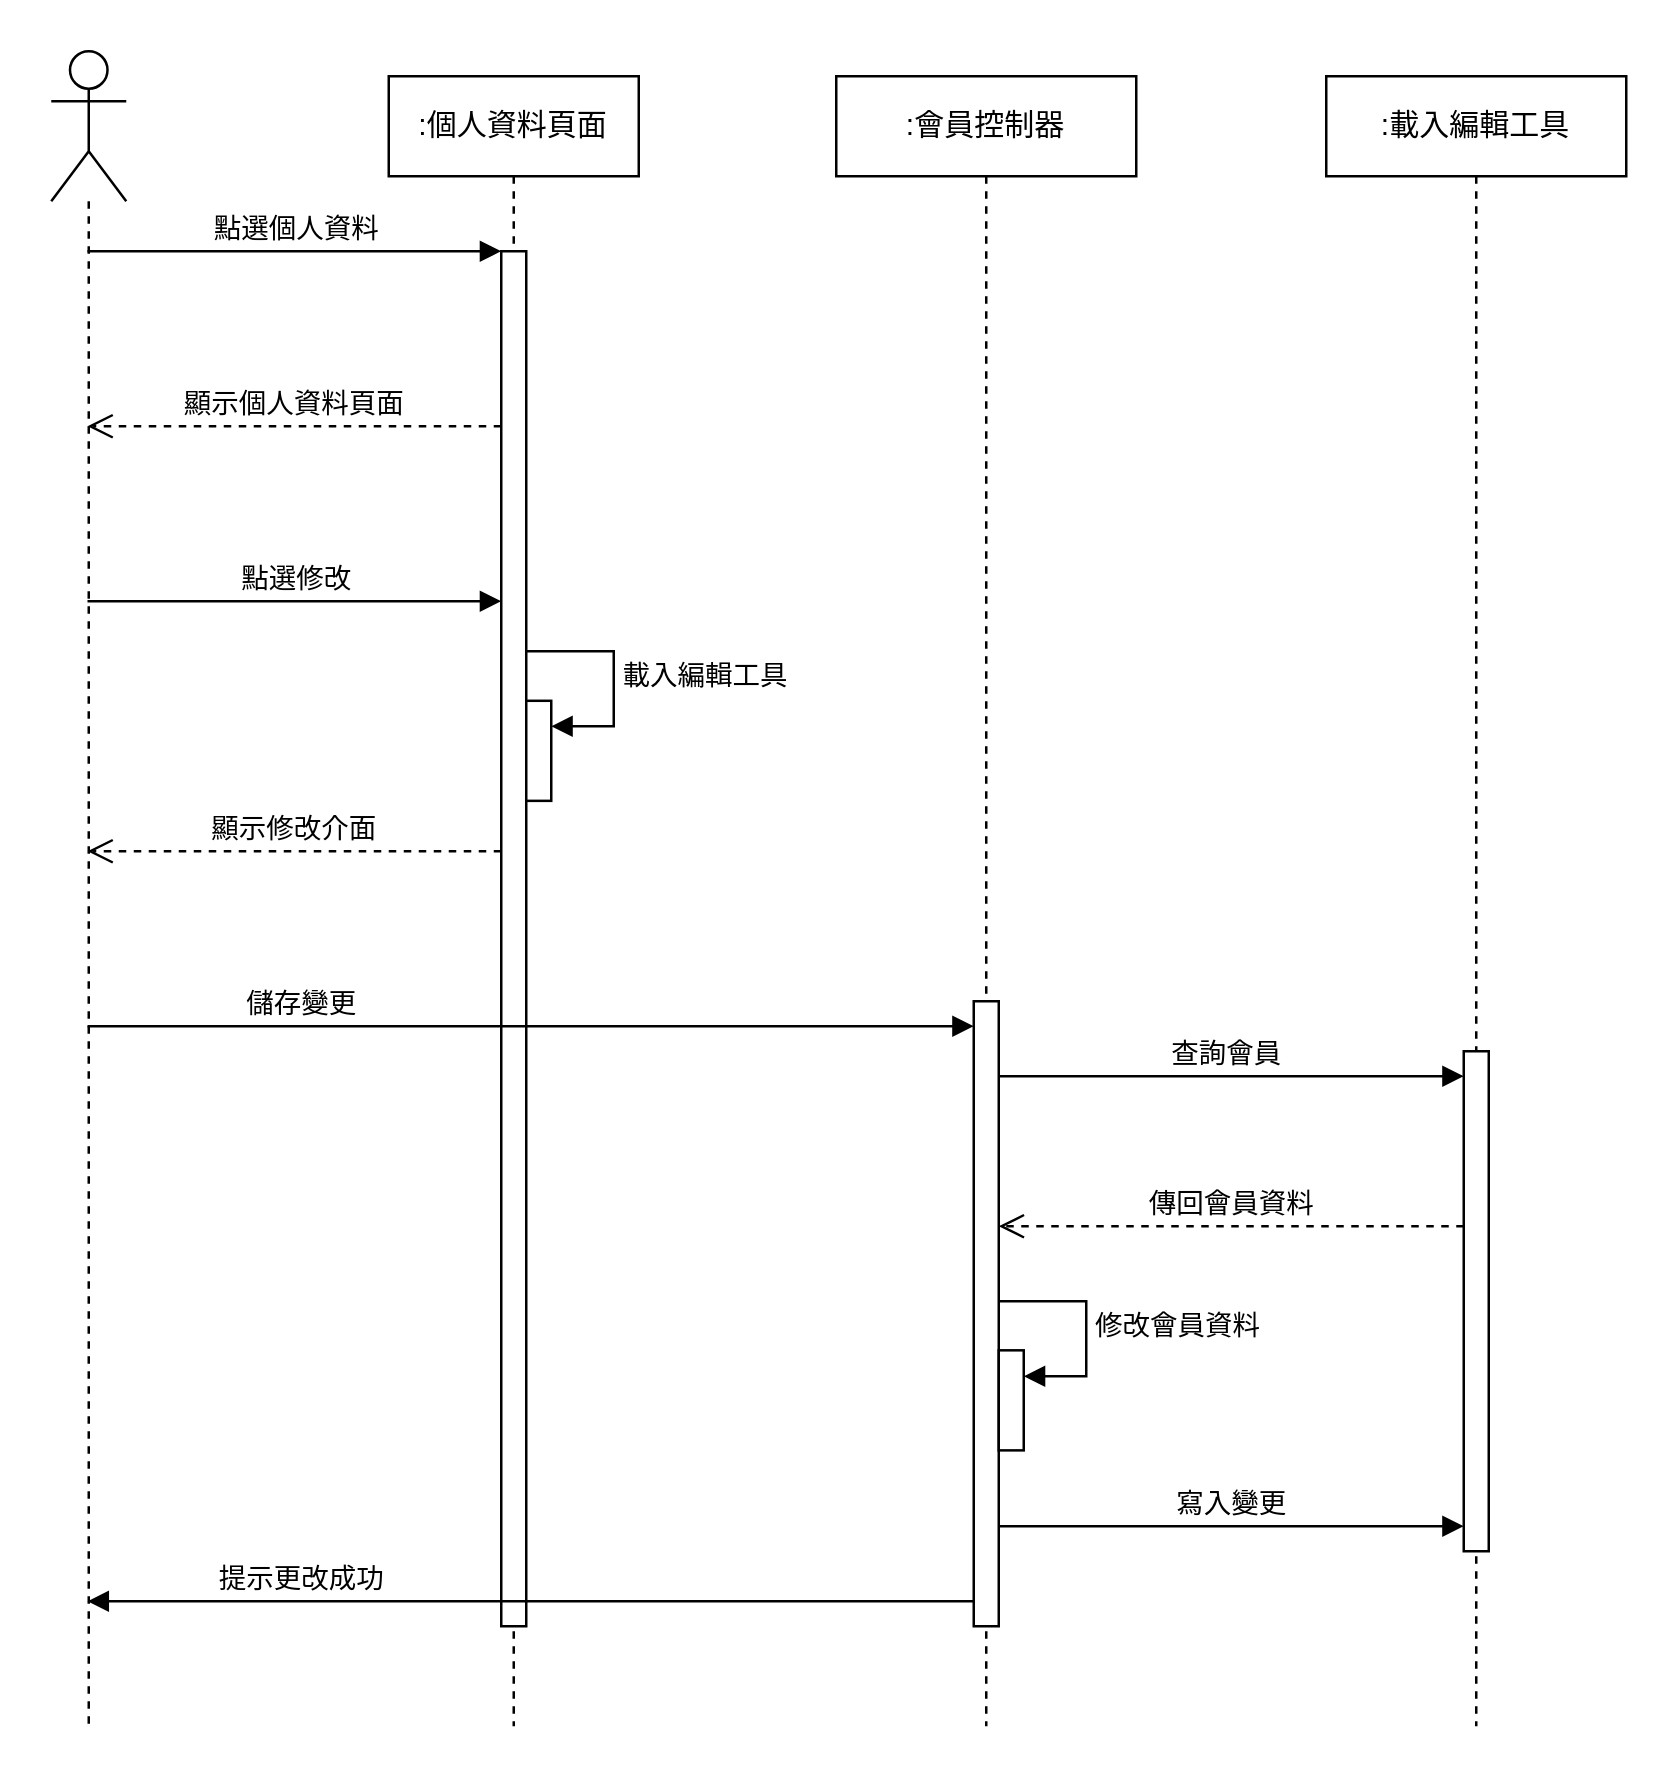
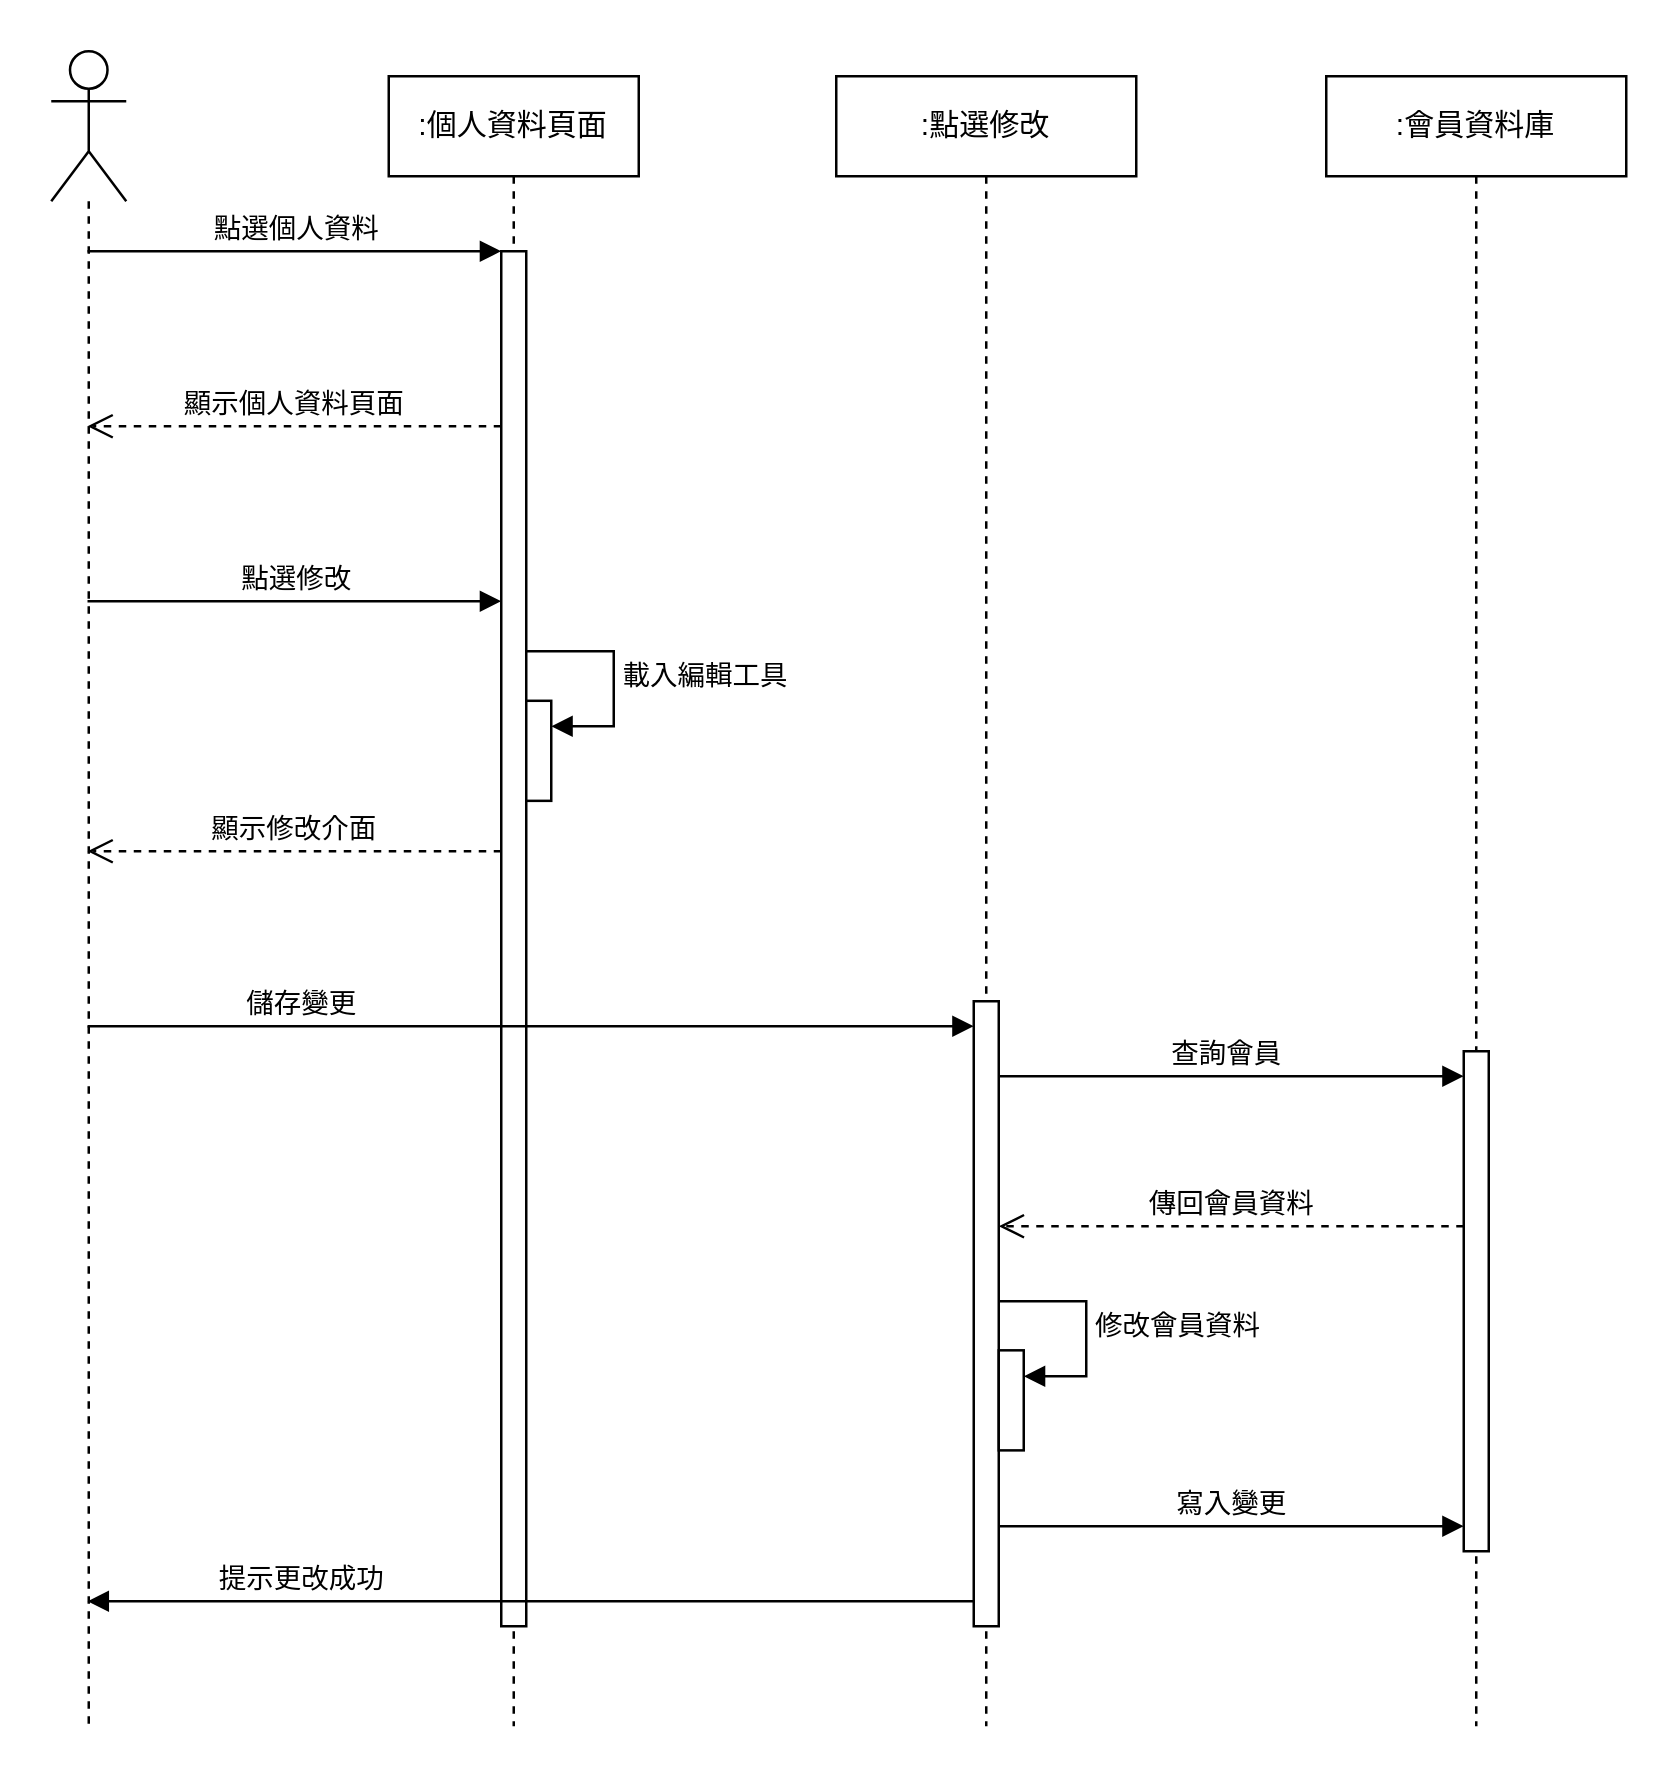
  <mxCell id="0" />
  <mxCell id="1" parent="0" />
  <mxCell id="2" value=":個人資料頁面" style="shape=umlLifeline;perimeter=lifelinePerimeter;whiteSpace=wrap;html=1;container=0;dropTarget=0;collapsible=0;recursiveResize=0;outlineConnect=0;portConstraint=eastwest;newEdgeStyle={&quot;edgeStyle&quot;:&quot;elbowEdgeStyle&quot;,&quot;elbow&quot;:&quot;vertical&quot;,&quot;curved&quot;:0,&quot;rounded&quot;:0};" parent="1" vertex="1"><mxGeometry x="155" y="30" width="100" height="660" as="geometry" /></mxCell>
  <mxCell id="3" value="" style="html=1;points=[];perimeter=orthogonalPerimeter;outlineConnect=0;targetShapes=umlLifeline;portConstraint=eastwest;newEdgeStyle={&quot;edgeStyle&quot;:&quot;elbowEdgeStyle&quot;,&quot;elbow&quot;:&quot;vertical&quot;,&quot;curved&quot;:0,&quot;rounded&quot;:0};" parent="2" vertex="1"><mxGeometry x="45" y="70" width="10" height="550" as="geometry" /></mxCell>
  <mxCell id="4" value="" style="html=1;points=[];perimeter=orthogonalPerimeter;outlineConnect=0;targetShapes=umlLifeline;portConstraint=eastwest;newEdgeStyle={&quot;edgeStyle&quot;:&quot;elbowEdgeStyle&quot;,&quot;elbow&quot;:&quot;vertical&quot;,&quot;curved&quot;:0,&quot;rounded&quot;:0};" vertex="1" parent="2"><mxGeometry x="55" y="249.82" width="10" height="40.02" as="geometry" /></mxCell>
  <mxCell id="5" value="載入編輯工具" style="html=1;align=left;spacingLeft=2;endArrow=block;rounded=0;edgeStyle=orthogonalEdgeStyle;curved=0;rounded=0;" edge="1" parent="2" target="4" source="3"><mxGeometry relative="1" as="geometry"><mxPoint x="55" y="230.0" as="sourcePoint" /><Array as="points"><mxPoint x="90" y="230" /><mxPoint x="90" y="260" /></Array></mxGeometry></mxCell>
  <mxCell id="6" value="" style="shape=umlLifeline;perimeter=lifelinePerimeter;whiteSpace=wrap;html=1;container=1;dropTarget=0;collapsible=0;recursiveResize=0;outlineConnect=0;portConstraint=eastwest;newEdgeStyle={&quot;edgeStyle&quot;:&quot;elbowEdgeStyle&quot;,&quot;elbow&quot;:&quot;vertical&quot;,&quot;curved&quot;:0,&quot;rounded&quot;:0};participant=umlActor;size=60;" parent="1" vertex="1"><mxGeometry x="20" y="20" width="30" height="670" as="geometry" /></mxCell>
  <mxCell id="7" value="點選個人資料" style="html=1;verticalAlign=bottom;endArrow=block;edgeStyle=elbowEdgeStyle;elbow=vertical;curved=0;rounded=0;" parent="1" source="6" target="3" edge="1"><mxGeometry x="0.002" width="80" relative="1" as="geometry"><mxPoint x="34.81" y="109.997" as="sourcePoint" /><mxPoint x="200" y="109.997" as="targetPoint" /><Array as="points"><mxPoint x="120" y="100" /></Array><mxPoint as="offset" /></mxGeometry></mxCell>
- <mxCell id="8" value=":會員控制器" style="shape=umlLifeline;perimeter=lifelinePerimeter;whiteSpace=wrap;html=1;container=0;dropTarget=0;collapsible=0;recursiveResize=0;outlineConnect=0;portConstraint=eastwest;newEdgeStyle={&quot;edgeStyle&quot;:&quot;elbowEdgeStyle&quot;,&quot;elbow&quot;:&quot;vertical&quot;,&quot;curved&quot;:0,&quot;rounded&quot;:0};" parent="1" vertex="1"><mxGeometry x="334" y="30" width="120" height="660" as="geometry" /></mxCell>
+ <mxCell id="8" value=":點選修改" style="shape=umlLifeline;perimeter=lifelinePerimeter;whiteSpace=wrap;html=1;container=0;dropTarget=0;collapsible=0;recursiveResize=0;outlineConnect=0;portConstraint=eastwest;newEdgeStyle={&quot;edgeStyle&quot;:&quot;elbowEdgeStyle&quot;,&quot;elbow&quot;:&quot;vertical&quot;,&quot;curved&quot;:0,&quot;rounded&quot;:0};" parent="1" vertex="1"><mxGeometry x="334" y="30" width="120" height="660" as="geometry" /></mxCell>
  <mxCell id="9" value="" style="html=1;points=[];perimeter=orthogonalPerimeter;outlineConnect=0;targetShapes=umlLifeline;portConstraint=eastwest;newEdgeStyle={&quot;edgeStyle&quot;:&quot;elbowEdgeStyle&quot;,&quot;elbow&quot;:&quot;vertical&quot;,&quot;curved&quot;:0,&quot;rounded&quot;:0};" parent="8" vertex="1"><mxGeometry x="55" y="370" width="10" height="250" as="geometry" /></mxCell>
  <mxCell id="10" value="" style="html=1;points=[];perimeter=orthogonalPerimeter;outlineConnect=0;targetShapes=umlLifeline;portConstraint=eastwest;newEdgeStyle={&quot;edgeStyle&quot;:&quot;elbowEdgeStyle&quot;,&quot;elbow&quot;:&quot;vertical&quot;,&quot;curved&quot;:0,&quot;rounded&quot;:0};" parent="8" vertex="1"><mxGeometry x="65" y="509.63" width="10" height="40.02" as="geometry" /></mxCell>
  <mxCell id="11" value="修改會員資料" style="html=1;align=left;spacingLeft=2;endArrow=block;rounded=0;edgeStyle=orthogonalEdgeStyle;curved=0;rounded=0;" parent="8" source="9" target="10" edge="1"><mxGeometry relative="1" as="geometry"><mxPoint x="65" y="490.004" as="sourcePoint" /><Array as="points"><mxPoint x="100" y="490" /><mxPoint x="100" y="520" /></Array></mxGeometry></mxCell>
  <mxCell id="12" value="顯示個人資料頁面" style="html=1;verticalAlign=bottom;endArrow=open;dashed=1;endSize=8;edgeStyle=elbowEdgeStyle;elbow=vertical;curved=0;rounded=0;" parent="1" source="3" target="6" edge="1"><mxGeometry relative="1" as="geometry"><mxPoint x="34.81" y="170" as="targetPoint" /><Array as="points"><mxPoint x="135" y="170" /></Array><mxPoint x="200" y="170" as="sourcePoint" /></mxGeometry></mxCell>
  <mxCell id="13" value="點選修改" style="html=1;verticalAlign=bottom;endArrow=block;edgeStyle=elbowEdgeStyle;elbow=vertical;curved=0;rounded=0;" parent="1" target="3" edge="1" source="6"><mxGeometry width="80" relative="1" as="geometry"><mxPoint x="34.81" y="240" as="sourcePoint" /><mxPoint x="200" y="240" as="targetPoint" /><Array as="points"><mxPoint x="130" y="240" /></Array></mxGeometry></mxCell>
- <mxCell id="14" value=":載入編輯工具" style="shape=umlLifeline;perimeter=lifelinePerimeter;whiteSpace=wrap;html=1;container=0;dropTarget=0;collapsible=0;recursiveResize=0;outlineConnect=0;portConstraint=eastwest;newEdgeStyle={&quot;edgeStyle&quot;:&quot;elbowEdgeStyle&quot;,&quot;elbow&quot;:&quot;vertical&quot;,&quot;curved&quot;:0,&quot;rounded&quot;:0};" parent="1" vertex="1"><mxGeometry x="530" y="30" width="120" height="660" as="geometry" /></mxCell>
+ <mxCell id="14" value=":會員資料庫" style="shape=umlLifeline;perimeter=lifelinePerimeter;whiteSpace=wrap;html=1;container=0;dropTarget=0;collapsible=0;recursiveResize=0;outlineConnect=0;portConstraint=eastwest;newEdgeStyle={&quot;edgeStyle&quot;:&quot;elbowEdgeStyle&quot;,&quot;elbow&quot;:&quot;vertical&quot;,&quot;curved&quot;:0,&quot;rounded&quot;:0};" parent="1" vertex="1"><mxGeometry x="530" y="30" width="120" height="660" as="geometry" /></mxCell>
  <mxCell id="15" value="" style="html=1;points=[];perimeter=orthogonalPerimeter;outlineConnect=0;targetShapes=umlLifeline;portConstraint=eastwest;newEdgeStyle={&quot;edgeStyle&quot;:&quot;elbowEdgeStyle&quot;,&quot;elbow&quot;:&quot;vertical&quot;,&quot;curved&quot;:0,&quot;rounded&quot;:0};" parent="14" vertex="1"><mxGeometry x="55" y="390" width="10" height="200" as="geometry" /></mxCell>
  <mxCell id="16" value="查詢會員" style="html=1;verticalAlign=bottom;endArrow=block;edgeStyle=elbowEdgeStyle;elbow=vertical;curved=0;rounded=0;" parent="1" source="9" target="15" edge="1"><mxGeometry x="-0.021" width="80" relative="1" as="geometry"><mxPoint x="399" y="721" as="sourcePoint" /><mxPoint x="585" y="721" as="targetPoint" /><Array as="points"><mxPoint x="540" y="430" /></Array><mxPoint as="offset" /></mxGeometry></mxCell>
  <mxCell id="17" value="提示更改成功" style="html=1;verticalAlign=bottom;endArrow=block;edgeStyle=elbowEdgeStyle;elbow=vertical;curved=0;rounded=0;" parent="1" source="9" target="6" edge="1"><mxGeometry x="0.519" width="80" relative="1" as="geometry"><mxPoint x="409" y="620" as="sourcePoint" /><mxPoint x="595" y="620" as="targetPoint" /><Array as="points"><mxPoint x="240" y="640" /></Array><mxPoint as="offset" /></mxGeometry></mxCell>
  <mxCell id="18" value="顯示修改介面" style="html=1;verticalAlign=bottom;endArrow=open;dashed=1;endSize=8;edgeStyle=elbowEdgeStyle;elbow=vertical;curved=0;rounded=0;" edge="1" parent="1" source="3" target="6"><mxGeometry relative="1" as="geometry"><mxPoint x="40" y="310" as="targetPoint" /><Array as="points"><mxPoint x="140" y="340" /></Array><mxPoint x="226" y="310" as="sourcePoint" /></mxGeometry></mxCell>
  <mxCell id="19" value="儲存變更" style="html=1;verticalAlign=bottom;endArrow=block;edgeStyle=elbowEdgeStyle;elbow=vertical;curved=0;rounded=0;" edge="1" parent="1" source="6" target="9"><mxGeometry x="-0.518" width="80" relative="1" as="geometry"><mxPoint x="40" y="414.58" as="sourcePoint" /><mxPoint x="205" y="414.58" as="targetPoint" /><Array as="points"><mxPoint x="140" y="410" /></Array><mxPoint as="offset" /></mxGeometry></mxCell>
  <mxCell id="20" value="傳回會員資料" style="html=1;verticalAlign=bottom;endArrow=open;dashed=1;endSize=8;edgeStyle=elbowEdgeStyle;elbow=vertical;curved=0;rounded=0;" edge="1" parent="1" source="15" target="9"><mxGeometry relative="1" as="geometry"><mxPoint x="410" y="490" as="targetPoint" /><Array as="points"><mxPoint x="515" y="490" /></Array><mxPoint x="575" y="490" as="sourcePoint" /></mxGeometry></mxCell>
  <mxCell id="21" value="寫入變更" style="html=1;verticalAlign=bottom;endArrow=block;edgeStyle=elbowEdgeStyle;elbow=vertical;curved=0;rounded=0;" edge="1" parent="1" source="9" target="15"><mxGeometry width="80" relative="1" as="geometry"><mxPoint x="409" y="610" as="sourcePoint" /><mxPoint x="595" y="610" as="targetPoint" /><Array as="points"><mxPoint x="500" y="610" /></Array></mxGeometry></mxCell>
